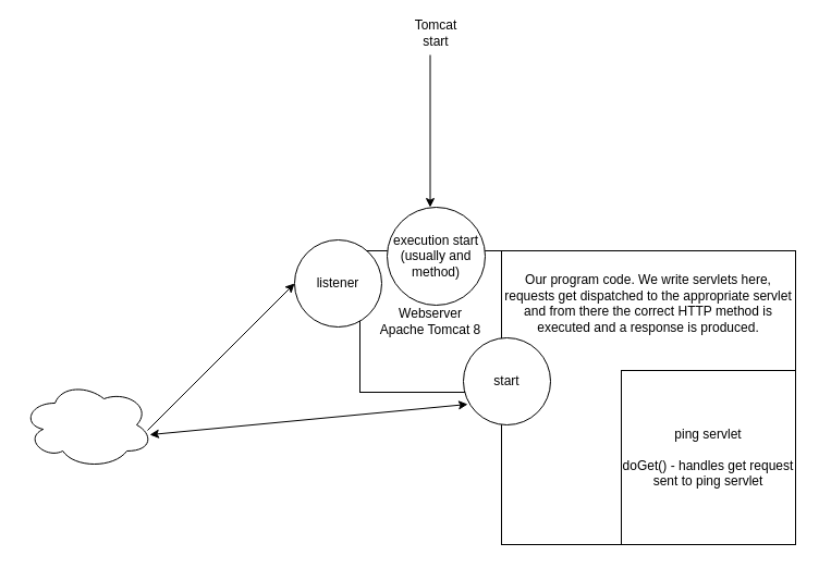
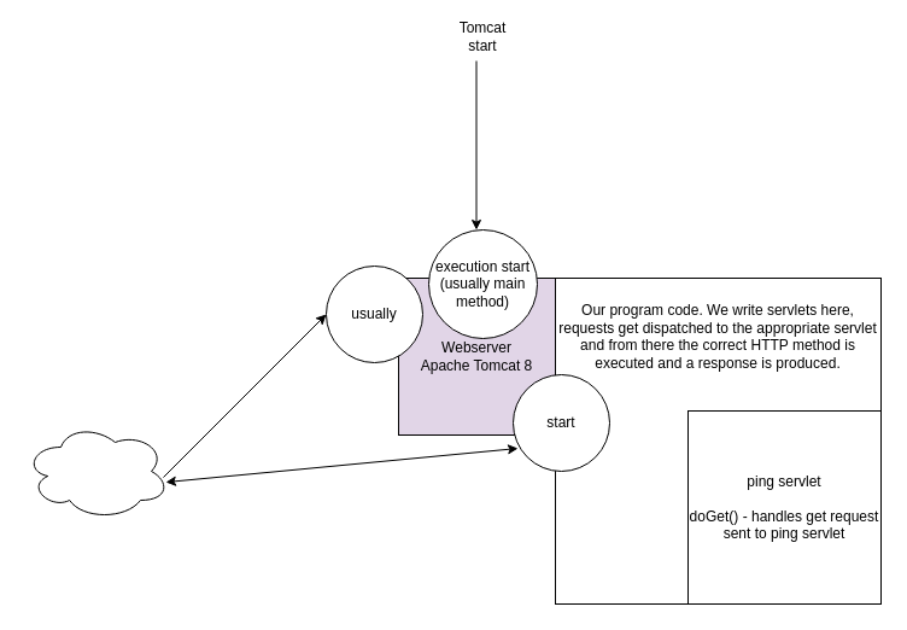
  <mxCell id="0" />
  <mxCell id="1" parent="0" />
- <mxCell id="2" value="Webserver&lt;br&gt;Apache Tomcat 8" style="whiteSpace=wrap;html=1;aspect=fixed;" vertex="1" parent="1"><mxGeometry x="330" y="230" width="130" height="130" as="geometry" /></mxCell>
- <mxCell id="3" value="listener" style="ellipse;whiteSpace=wrap;html=1;aspect=fixed;" vertex="1" parent="1"><mxGeometry x="270" y="220" width="80" height="80" as="geometry" /></mxCell>
+ <mxCell id="2" value="Webserver&lt;br&gt;Apache Tomcat 8" style="whiteSpace=wrap;html=1;aspect=fixed;fillColor=#e1d5e7;" vertex="1" parent="1"><mxGeometry x="330" y="230" width="130" height="130" as="geometry" /></mxCell>
+ <mxCell id="3" value="usually" style="ellipse;whiteSpace=wrap;html=1;aspect=fixed;" vertex="1" parent="1"><mxGeometry x="270" y="220" width="80" height="80" as="geometry" /></mxCell>
  <mxCell id="4" value="Our program code. We write servlets here, requests get dispatched to the appropriate servlet and from there the correct HTTP method is executed and a response is produced.&lt;br&gt;&lt;br&gt;&lt;br&gt;&lt;br&gt;&lt;br&gt;&lt;br&gt;&lt;br&gt;&lt;br&gt;&lt;br&gt;&lt;br&gt;&lt;br&gt;&lt;br&gt;&lt;br&gt;" style="whiteSpace=wrap;html=1;aspect=fixed;" vertex="1" parent="1"><mxGeometry x="460" y="230" width="270" height="270" as="geometry" /></mxCell>
  <mxCell id="5" value="" style="endArrow=classic;html=1;" edge="1" parent="1"><mxGeometry width="50" height="50" relative="1" as="geometry"><mxPoint x="394.5" y="50" as="sourcePoint" /><mxPoint x="394.5" y="190" as="targetPoint" /></mxGeometry></mxCell>
- <mxCell id="6" value="execution start (usually and method)" style="ellipse;whiteSpace=wrap;html=1;aspect=fixed;" vertex="1" parent="1"><mxGeometry x="355" y="190" width="90" height="90" as="geometry" /></mxCell>
+ <mxCell id="6" value="execution start (usually main method)" style="ellipse;whiteSpace=wrap;html=1;aspect=fixed;" vertex="1" parent="1"><mxGeometry x="355" y="190" width="90" height="90" as="geometry" /></mxCell>
  <mxCell id="7" value="Tomcat start" style="text;html=1;strokeColor=none;fillColor=none;align=center;verticalAlign=middle;whiteSpace=wrap;rounded=0;" vertex="1" parent="1"><mxGeometry x="380" y="20" width="40" height="20" as="geometry" /></mxCell>
  <mxCell id="8" value="" style="ellipse;shape=cloud;whiteSpace=wrap;html=1;" vertex="1" parent="1"><mxGeometry x="20" y="350" width="120" height="80" as="geometry" /></mxCell>
  <mxCell id="9" value="" style="endArrow=classic;html=1;exitX=0.958;exitY=0.563;exitDx=0;exitDy=0;exitPerimeter=0;entryX=0;entryY=0.5;entryDx=0;entryDy=0;" edge="1" parent="1" source="8" target="3"><mxGeometry width="50" height="50" relative="1" as="geometry"><mxPoint x="400" y="360" as="sourcePoint" /><mxPoint x="450" y="310" as="targetPoint" /></mxGeometry></mxCell>
  <mxCell id="10" value="start" style="ellipse;whiteSpace=wrap;html=1;aspect=fixed;" vertex="1" parent="1"><mxGeometry x="425" y="310" width="80" height="80" as="geometry" /></mxCell>
  <mxCell id="11" value="" style="endArrow=classic;startArrow=classic;html=1;exitX=0.975;exitY=0.613;exitDx=0;exitDy=0;exitPerimeter=0;entryX=0.05;entryY=0.763;entryDx=0;entryDy=0;entryPerimeter=0;" edge="1" parent="1" source="8" target="10"><mxGeometry width="50" height="50" relative="1" as="geometry"><mxPoint x="400" y="380" as="sourcePoint" /><mxPoint x="450" y="330" as="targetPoint" /></mxGeometry></mxCell>
  <mxCell id="12" value="ping servlet&lt;br&gt;&lt;br&gt;doGet() - handles get request sent to ping servlet" style="whiteSpace=wrap;html=1;aspect=fixed;" vertex="1" parent="1"><mxGeometry x="570" y="340" width="160" height="160" as="geometry" /></mxCell>
